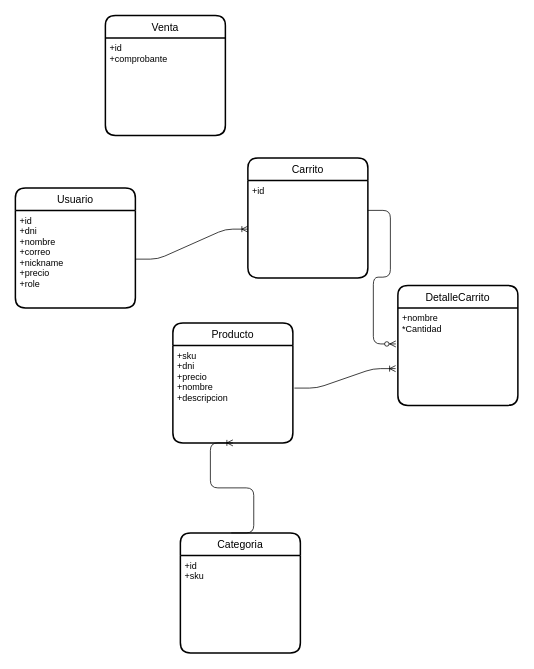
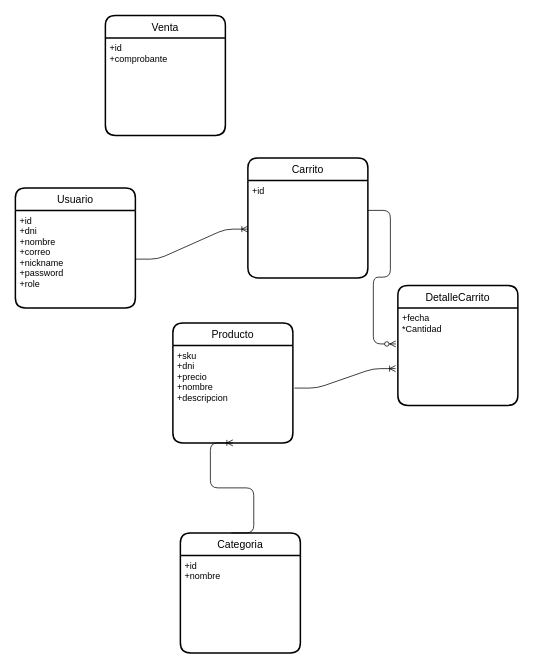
  <mxCell id="0" />
  <mxCell id="1" parent="0" />
  <mxCell id="2" value="Usuario" style="swimlane;childLayout=stackLayout;horizontal=1;startSize=30;horizontalStack=0;rounded=1;fontSize=14;fontStyle=0;strokeWidth=2;resizeParent=0;resizeLast=1;shadow=0;dashed=0;align=center;" vertex="1" parent="1"><mxGeometry x="20" y="250" width="160" height="160" as="geometry" /></mxCell>
- <mxCell id="3" value="+id&#10;+dni&#10;+nombre&#10;+correo&#10;+nickname&#10;+precio&#10;+role" style="align=left;strokeColor=none;fillColor=none;spacingLeft=4;fontSize=12;verticalAlign=top;resizable=0;rotatable=0;part=1;" vertex="1" parent="2"><mxGeometry y="30" width="160" height="130" as="geometry" /></mxCell>
+ <mxCell id="3" value="+id&#10;+dni&#10;+nombre&#10;+correo&#10;+nickname&#10;+password&#10;+role" style="align=left;strokeColor=none;fillColor=none;spacingLeft=4;fontSize=12;verticalAlign=top;resizable=0;rotatable=0;part=1;" vertex="1" parent="2"><mxGeometry y="30" width="160" height="130" as="geometry" /></mxCell>
  <mxCell id="4" value="Producto" style="swimlane;childLayout=stackLayout;horizontal=1;startSize=30;horizontalStack=0;rounded=1;fontSize=14;fontStyle=0;strokeWidth=2;resizeParent=0;resizeLast=1;shadow=0;dashed=0;align=center;" vertex="1" parent="1"><mxGeometry x="230" y="430" width="160" height="160" as="geometry" /></mxCell>
  <mxCell id="5" value="+sku&#10;+dni&#10;+precio&#10;+nombre&#10;+descripcion&#10;&#10;" style="align=left;strokeColor=none;fillColor=none;spacingLeft=4;fontSize=12;verticalAlign=top;resizable=0;rotatable=0;part=1;" vertex="1" parent="4"><mxGeometry y="30" width="160" height="130" as="geometry" /></mxCell>
  <mxCell id="6" value="Categoria" style="swimlane;childLayout=stackLayout;horizontal=1;startSize=30;horizontalStack=0;rounded=1;fontSize=14;fontStyle=0;strokeWidth=2;resizeParent=0;resizeLast=1;shadow=0;dashed=0;align=center;" vertex="1" parent="1"><mxGeometry x="240" y="710" width="160" height="160" as="geometry" /></mxCell>
- <mxCell id="7" value="+id&#10;+sku&#10;&#10;" style="align=left;strokeColor=none;fillColor=none;spacingLeft=4;fontSize=12;verticalAlign=top;resizable=0;rotatable=0;part=1;" vertex="1" parent="6"><mxGeometry y="30" width="160" height="130" as="geometry" /></mxCell>
+ <mxCell id="7" value="+id&#10;+nombre&#10;&#10;" style="align=left;strokeColor=none;fillColor=none;spacingLeft=4;fontSize=12;verticalAlign=top;resizable=0;rotatable=0;part=1;" vertex="1" parent="6"><mxGeometry y="30" width="160" height="130" as="geometry" /></mxCell>
  <mxCell id="8" value="Carrito" style="swimlane;childLayout=stackLayout;horizontal=1;startSize=30;horizontalStack=0;rounded=1;fontSize=14;fontStyle=0;strokeWidth=2;resizeParent=0;resizeLast=1;shadow=0;dashed=0;align=center;" vertex="1" parent="1"><mxGeometry x="330" y="210" width="160" height="160" as="geometry" /></mxCell>
  <mxCell id="9" value="+id" style="align=left;strokeColor=none;fillColor=none;spacingLeft=4;fontSize=12;verticalAlign=top;resizable=0;rotatable=0;part=1;" vertex="1" parent="8"><mxGeometry y="30" width="160" height="130" as="geometry" /></mxCell>
  <mxCell id="10" value="DetalleCarrito" style="swimlane;childLayout=stackLayout;horizontal=1;startSize=30;horizontalStack=0;rounded=1;fontSize=14;fontStyle=0;strokeWidth=2;resizeParent=0;resizeLast=1;shadow=0;dashed=0;align=center;" vertex="1" parent="1"><mxGeometry x="530" y="380" width="160" height="160" as="geometry" /></mxCell>
- <mxCell id="11" value="+nombre&#10;*Cantidad" style="align=left;strokeColor=none;fillColor=none;spacingLeft=4;fontSize=12;verticalAlign=top;resizable=0;rotatable=0;part=1;" vertex="1" parent="10"><mxGeometry y="30" width="160" height="130" as="geometry" /></mxCell>
+ <mxCell id="11" value="+fecha&#10;*Cantidad" style="align=left;strokeColor=none;fillColor=none;spacingLeft=4;fontSize=12;verticalAlign=top;resizable=0;rotatable=0;part=1;" vertex="1" parent="10"><mxGeometry y="30" width="160" height="130" as="geometry" /></mxCell>
  <mxCell id="12" value="Venta" style="swimlane;childLayout=stackLayout;horizontal=1;startSize=30;horizontalStack=0;rounded=1;fontSize=14;fontStyle=0;strokeWidth=2;resizeParent=0;resizeLast=1;shadow=0;dashed=0;align=center;" vertex="1" parent="1"><mxGeometry x="140" y="20" width="160" height="160" as="geometry" /></mxCell>
  <mxCell id="13" value="+id&#10;+comprobante" style="align=left;strokeColor=none;fillColor=none;spacingLeft=4;fontSize=12;verticalAlign=top;resizable=0;rotatable=0;part=1;" vertex="1" parent="12"><mxGeometry y="30" width="160" height="130" as="geometry" /></mxCell>
  <mxCell id="14" value="" style="edgeStyle=entityRelationEdgeStyle;fontSize=12;html=1;endArrow=ERoneToMany;exitX=1;exitY=0.5;exitDx=0;exitDy=0;" edge="1" parent="1" source="3" target="9"><mxGeometry width="100" height="100" relative="1" as="geometry"><mxPoint x="510" y="580" as="sourcePoint" /><mxPoint x="610" y="480" as="targetPoint" /></mxGeometry></mxCell>
  <mxCell id="15" value="" style="edgeStyle=entityRelationEdgeStyle;fontSize=12;html=1;endArrow=ERoneToMany;exitX=1.013;exitY=0.438;exitDx=0;exitDy=0;exitPerimeter=0;entryX=-0.019;entryY=0.623;entryDx=0;entryDy=0;entryPerimeter=0;" edge="1" parent="1" source="5" target="11"><mxGeometry width="100" height="100" relative="1" as="geometry"><mxPoint x="610" y="620" as="sourcePoint" /><mxPoint x="620" y="540" as="targetPoint" /></mxGeometry></mxCell>
  <mxCell id="16" value="" style="edgeStyle=entityRelationEdgeStyle;fontSize=12;html=1;endArrow=ERoneToMany;exitX=0.424;exitY=0;exitDx=0;exitDy=0;exitPerimeter=0;entryX=0.5;entryY=1;entryDx=0;entryDy=0;" edge="1" parent="1" source="6" target="5"><mxGeometry width="100" height="100" relative="1" as="geometry"><mxPoint x="500" y="760" as="sourcePoint" /><mxPoint x="600" y="660" as="targetPoint" /></mxGeometry></mxCell>
  <mxCell id="17" value="" style="edgeStyle=entityRelationEdgeStyle;fontSize=12;html=1;endArrow=ERzeroToMany;endFill=1;entryX=-0.017;entryY=0.37;entryDx=0;entryDy=0;entryPerimeter=0;" edge="1" parent="1" target="11"><mxGeometry width="100" height="100" relative="1" as="geometry"><mxPoint x="490" y="280" as="sourcePoint" /><mxPoint x="520" y="450" as="targetPoint" /></mxGeometry></mxCell>
